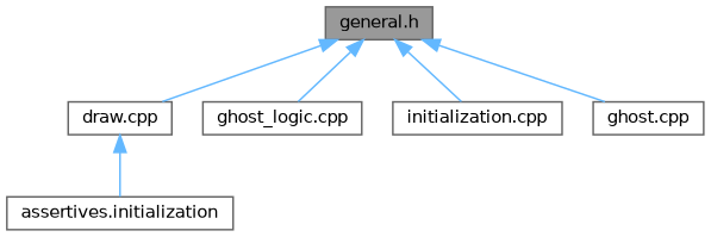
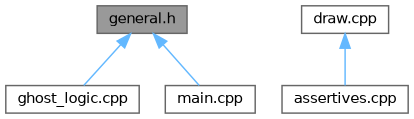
  digraph {
    node [color=grey40 fillcolor=white fontname=Helvetica fontsize=10 shape=box style=filled]
    edge [color=steelblue1 dir=back fontname=Helvetica fontsize=10 labelfontname=Helvetica labelfontsize=10 style=solid]
    n1 [color=gray40 fillcolor=grey60 fontcolor=black height=0.2 label="general.h" width=0.4]
    n2 [height=0.2 label="draw.cpp" width=0.4]
    n3 [height=0.2 label="ghost_logic.cpp" width=0.4]
-   n4 [height=0.2 label="initialization.cpp" width=0.4]
-   n5 [height=0.2 label="ghost.cpp" width=0.4]
-   n6 [height=0.2 label="assertives.initialization" width=0.4]
-   n1 -> n2
+   n5 [height=0.2 label="main.cpp" width=0.4]
+   n6 [height=0.2 label="assertives.cpp" width=0.4]
    n1 -> n3
-   n1 -> n4
    n1 -> n5
    n2 -> n6
  }
